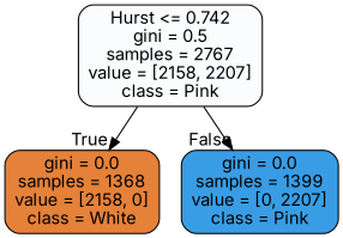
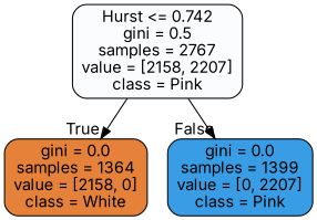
  digraph {
    fontname=Inter
    node [color=black fontname=Inter shape=box style="filled, rounded"]
    edge [fontname=Inter labeldistance=2.5]
    n1 [fillcolor="#399de506" label="Hurst <= 0.742\ngini = 0.5\nsamples = 2767\nvalue = [2158, 2207]\nclass = Pink"]
-   n2 [fillcolor="#e58139ff" label="gini = 0.0\nsamples = 1368\nvalue = [2158, 0]\nclass = White"]
+   n2 [fillcolor="#e58139ff" label="gini = 0.0\nsamples = 1364\nvalue = [2158, 0]\nclass = White"]
    n3 [fillcolor="#399de5ff" label="gini = 0.0\nsamples = 1399\nvalue = [0, 2207]\nclass = Pink"]
    n1 -> n2 [headlabel=True labelangle=45]
    n1 -> n3 [headlabel=False labelangle=-45]
  }
